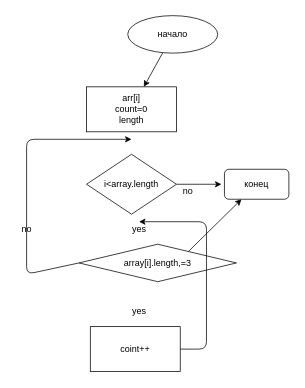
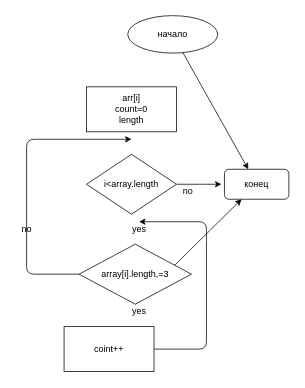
  <mxCell id="0" />
  <mxCell id="1" parent="0" />
- <mxCell id="2" value="" style="edgeStyle=none;html=1;" parent="1" source="3" target="4" edge="1"><mxGeometry relative="1" as="geometry" /></mxCell>
+ <mxCell id="2" value="" style="edgeStyle=none;html=1;" parent="1" source="3" target="14" edge="1"><mxGeometry relative="1" as="geometry" /></mxCell>
  <mxCell id="3" value="начало" style="ellipse;whiteSpace=wrap;html=1;" parent="1" vertex="1"><mxGeometry x="170" y="20" width="120" height="50" as="geometry" /></mxCell>
  <mxCell id="4" value="arr[i]&lt;br&gt;count=0&lt;br&gt;length" style="rounded=0;whiteSpace=wrap;html=1;" parent="1" vertex="1"><mxGeometry x="115" y="115" width="120" height="60" as="geometry" /></mxCell>
  <mxCell id="5" style="edgeStyle=none;html=1;" edge="1" parent="1" source="6"><mxGeometry relative="1" as="geometry"><mxPoint x="295" y="245" as="targetPoint" /></mxGeometry></mxCell>
  <mxCell id="6" value="i&amp;lt;array.length" style="rhombus;whiteSpace=wrap;html=1;" vertex="1" parent="1"><mxGeometry x="115" y="205" width="120" height="80" as="geometry" /></mxCell>
  <mxCell id="7" style="edgeStyle=none;html=1;exitX=0.5;exitY=1;exitDx=0;exitDy=0;" edge="1" parent="1" source="9" target="14"><mxGeometry relative="1" as="geometry" /></mxCell>
  <mxCell id="8" style="edgeStyle=none;html=1;exitX=0;exitY=0.5;exitDx=0;exitDy=0;" edge="1" parent="1" source="9"><mxGeometry relative="1" as="geometry"><mxPoint x="175" y="185" as="targetPoint" /><Array as="points"><mxPoint x="35" y="365" /><mxPoint x="35" y="185" /></Array></mxGeometry></mxCell>
- <mxCell id="9" value="array[i].length,=3" style="rhombus;whiteSpace=wrap;html=1;" vertex="1" parent="1"><mxGeometry x="105" y="325" width="210" height="50" as="geometry" /></mxCell>
+ <mxCell id="9" value="array[i].length,=3" style="rhombus;whiteSpace=wrap;html=1;" vertex="1" parent="1"><mxGeometry x="105" y="325" width="150" height="80" as="geometry" /></mxCell>
  <mxCell id="10" style="edgeStyle=none;html=1;" edge="1" parent="1" source="11"><mxGeometry relative="1" as="geometry"><mxPoint x="185" y="295" as="targetPoint" /><Array as="points"><mxPoint x="275" y="465" /><mxPoint x="275" y="295" /></Array></mxGeometry></mxCell>
- <mxCell id="11" value="coint++" style="rounded=0;whiteSpace=wrap;html=1;" vertex="1" parent="1"><mxGeometry x="120" y="435" width="120" height="60" as="geometry" /></mxCell>
+ <mxCell id="11" value="coint++" style="rounded=0;whiteSpace=wrap;html=1;" vertex="1" parent="1"><mxGeometry x="85" y="435" width="120" height="60" as="geometry" /></mxCell>
  <mxCell id="12" value="yes" style="text;html=1;align=center;verticalAlign=middle;resizable=0;points=[];autosize=1;strokeColor=none;fillColor=none;" vertex="1" parent="1"><mxGeometry x="170" y="405" width="30" height="20" as="geometry" /></mxCell>
  <mxCell id="13" value="no" style="text;html=1;align=center;verticalAlign=middle;resizable=0;points=[];autosize=1;strokeColor=none;fillColor=none;" vertex="1" parent="1"><mxGeometry x="20" y="295" width="30" height="20" as="geometry" /></mxCell>
  <mxCell id="14" value="конец" style="rounded=1;whiteSpace=wrap;html=1;" vertex="1" parent="1"><mxGeometry x="299" y="225" width="86" height="40" as="geometry" /></mxCell>
  <mxCell id="15" value="yes" style="text;html=1;align=center;verticalAlign=middle;resizable=0;points=[];autosize=1;strokeColor=none;fillColor=none;" vertex="1" parent="1"><mxGeometry x="170" y="295" width="30" height="20" as="geometry" /></mxCell>
  <mxCell id="16" value="no" style="text;html=1;align=center;verticalAlign=middle;resizable=0;points=[];autosize=1;strokeColor=none;fillColor=none;" vertex="1" parent="1"><mxGeometry x="235" y="245" width="30" height="20" as="geometry" /></mxCell>
